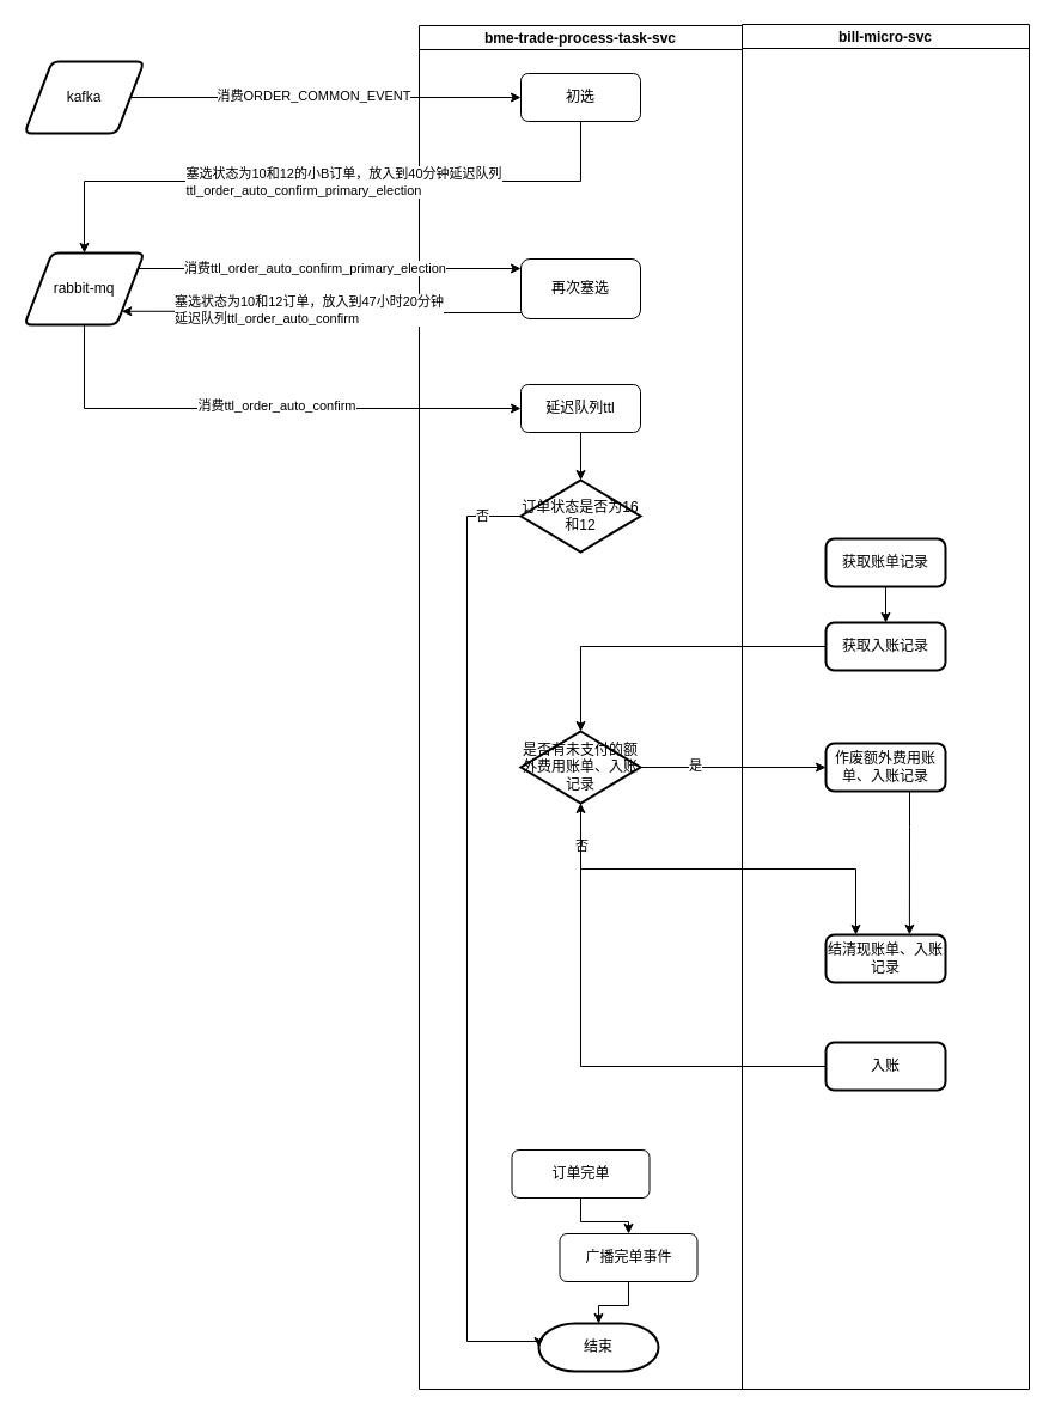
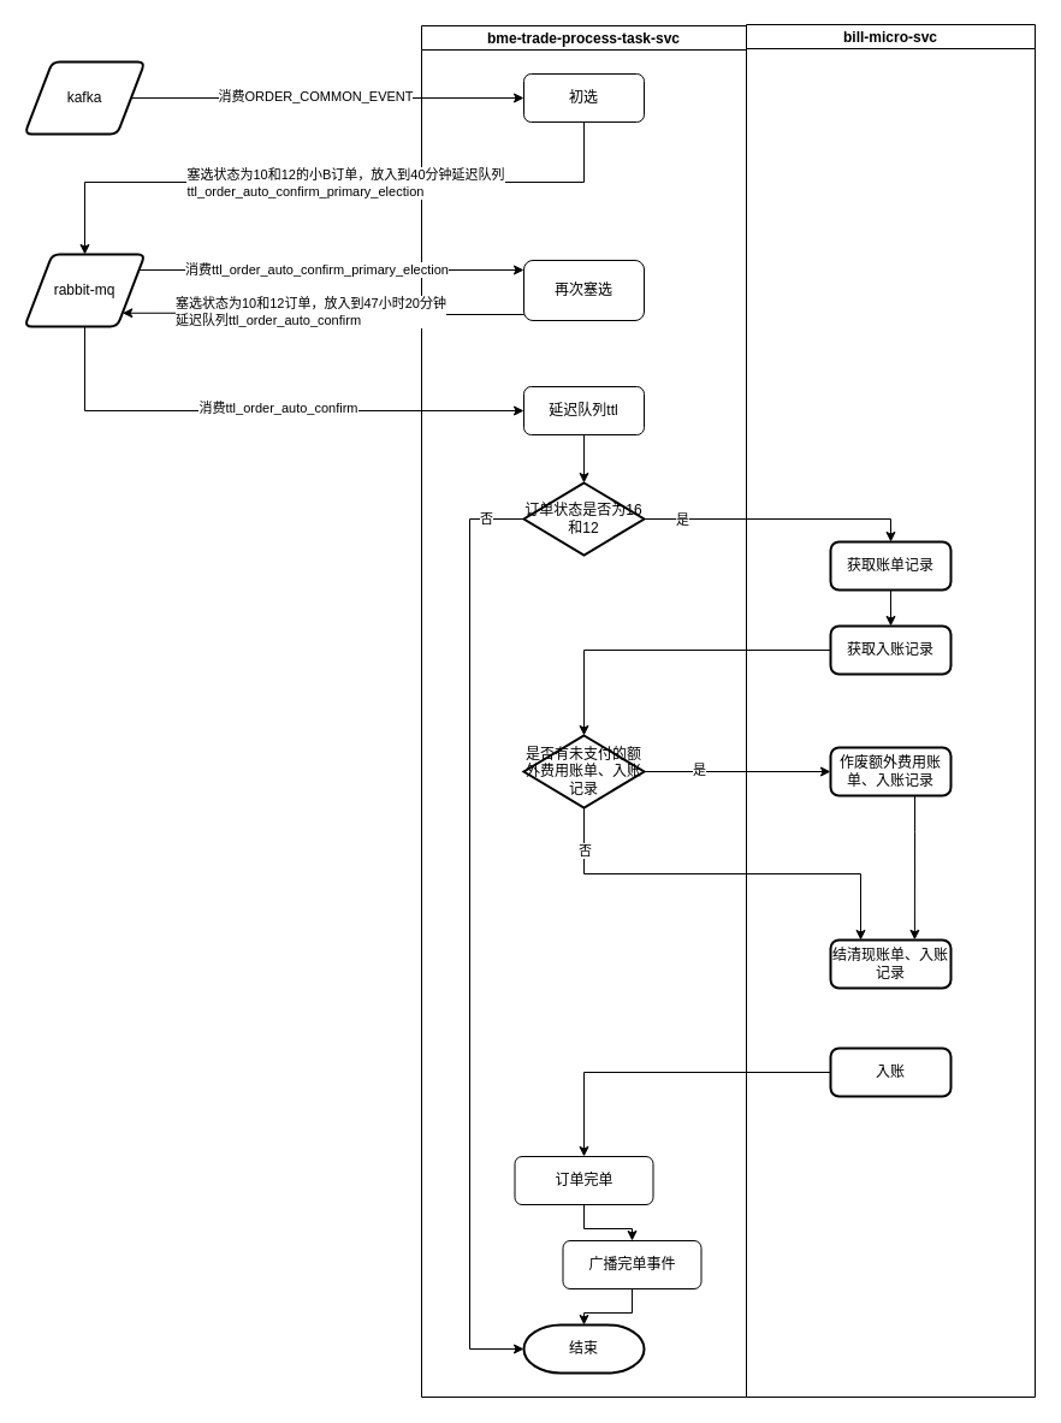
  <mxCell id="0" />
  <mxCell id="1" parent="0" />
  <mxCell id="2" value="bme-trade-process-task-svc" style="swimlane;startSize=20;" vertex="1" parent="1"><mxGeometry x="350" y="21" width="270" height="1140" as="geometry" /></mxCell>
  <mxCell id="3" value="初选" style="rounded=1;whiteSpace=wrap;html=1;" vertex="1" parent="2"><mxGeometry x="85" y="40" width="100" height="40" as="geometry" /></mxCell>
  <mxCell id="4" value="再次塞选" style="rounded=1;whiteSpace=wrap;html=1;" vertex="1" parent="2"><mxGeometry x="85" y="195" width="100" height="50" as="geometry" /></mxCell>
  <mxCell id="5" style="edgeStyle=orthogonalEdgeStyle;rounded=0;orthogonalLoop=1;jettySize=auto;html=1;entryX=0.5;entryY=0;entryDx=0;entryDy=0;entryPerimeter=0;" edge="1" parent="2" source="6" target="12"><mxGeometry relative="1" as="geometry" /></mxCell>
  <mxCell id="6" value="延迟队列ttl" style="rounded=1;whiteSpace=wrap;html=1;" vertex="1" parent="2"><mxGeometry x="85" y="300" width="100" height="40" as="geometry" /></mxCell>
  <mxCell id="7" style="edgeStyle=orthogonalEdgeStyle;rounded=0;orthogonalLoop=1;jettySize=auto;html=1;entryX=0.5;entryY=0;entryDx=0;entryDy=0;" edge="1" parent="2" source="8" target="10"><mxGeometry relative="1" as="geometry" /></mxCell>
  <mxCell id="8" value="订单完单" style="rounded=1;whiteSpace=wrap;html=1;" vertex="1" parent="2"><mxGeometry x="77.5" y="940" width="115" height="40" as="geometry" /></mxCell>
  <mxCell id="9" style="edgeStyle=orthogonalEdgeStyle;rounded=0;orthogonalLoop=1;jettySize=auto;html=1;entryX=0.5;entryY=0;entryDx=0;entryDy=0;entryPerimeter=0;" edge="1" parent="2" source="10" target="11"><mxGeometry relative="1" as="geometry" /></mxCell>
  <mxCell id="10" value="广播完单事件" style="rounded=1;whiteSpace=wrap;html=1;" vertex="1" parent="2"><mxGeometry x="117.5" y="1010" width="115" height="40" as="geometry" /></mxCell>
- <mxCell id="11" value="结束" style="strokeWidth=2;html=1;shape=mxgraph.flowchart.terminator;whiteSpace=wrap;" vertex="1" parent="2"><mxGeometry x="100" y="1085" width="100" height="40" as="geometry" /></mxCell>
+ <mxCell id="11" value="结束" style="strokeWidth=2;html=1;shape=mxgraph.flowchart.terminator;whiteSpace=wrap;" vertex="1" parent="2"><mxGeometry x="85" y="1080" width="100" height="40" as="geometry" /></mxCell>
  <mxCell id="12" value="订单状态是否为16和12" style="strokeWidth=2;html=1;shape=mxgraph.flowchart.decision;whiteSpace=wrap;" vertex="1" parent="2"><mxGeometry x="85" y="380" width="100" height="60" as="geometry" /></mxCell>
  <mxCell id="13" style="edgeStyle=orthogonalEdgeStyle;rounded=0;orthogonalLoop=1;jettySize=auto;html=1;entryX=0;entryY=0.5;entryDx=0;entryDy=0;entryPerimeter=0;exitX=0;exitY=0.5;exitDx=0;exitDy=0;exitPerimeter=0;" edge="1" parent="2" source="12" target="11"><mxGeometry relative="1" as="geometry"><mxPoint x="60" y="690" as="targetPoint" /><Array as="points"><mxPoint x="40" y="410" /><mxPoint x="40" y="1100" /></Array></mxGeometry></mxCell>
  <mxCell id="14" value="否" style="edgeLabel;html=1;align=center;verticalAlign=middle;resizable=0;points=[];" vertex="1" connectable="0" parent="13"><mxGeometry x="-0.917" y="-1" relative="1" as="geometry"><mxPoint as="offset" /></mxGeometry></mxCell>
  <mxCell id="15" value="是否有未支付的额外费用账单、入账记录" style="strokeWidth=2;html=1;shape=mxgraph.flowchart.decision;whiteSpace=wrap;" vertex="1" parent="2"><mxGeometry x="85" y="590" width="100" height="60" as="geometry" /></mxCell>
  <mxCell id="16" value="bill-micro-svc" style="swimlane;startSize=20;" vertex="1" parent="1"><mxGeometry x="620" y="20" width="240" height="1141" as="geometry" /></mxCell>
  <mxCell id="17" style="edgeStyle=orthogonalEdgeStyle;rounded=0;orthogonalLoop=1;jettySize=auto;html=1;exitX=0.5;exitY=1;exitDx=0;exitDy=0;entryX=0.5;entryY=0;entryDx=0;entryDy=0;" edge="1" parent="16" source="18" target="19"><mxGeometry relative="1" as="geometry" /></mxCell>
  <mxCell id="18" value="获取账单记录" style="rounded=1;whiteSpace=wrap;html=1;absoluteArcSize=1;arcSize=14;strokeWidth=2;" vertex="1" parent="16"><mxGeometry x="70" y="430" width="100" height="40" as="geometry" /></mxCell>
  <mxCell id="19" value="获取入账记录" style="rounded=1;whiteSpace=wrap;html=1;absoluteArcSize=1;arcSize=14;strokeWidth=2;" vertex="1" parent="16"><mxGeometry x="70" y="500" width="100" height="40" as="geometry" /></mxCell>
  <mxCell id="20" style="edgeStyle=orthogonalEdgeStyle;rounded=0;orthogonalLoop=1;jettySize=auto;html=1;entryX=0.699;entryY=-0.004;entryDx=0;entryDy=0;entryPerimeter=0;" edge="1" parent="16" source="21" target="22"><mxGeometry relative="1" as="geometry"><Array as="points"><mxPoint x="140" y="671" /><mxPoint x="140" y="671" /></Array></mxGeometry></mxCell>
  <mxCell id="21" value="作废额外费用账单、入账记录" style="rounded=1;whiteSpace=wrap;html=1;absoluteArcSize=1;arcSize=14;strokeWidth=2;" vertex="1" parent="16"><mxGeometry x="70" y="601" width="100" height="40" as="geometry" /></mxCell>
  <mxCell id="22" value="结清现账单、入账记录" style="rounded=1;whiteSpace=wrap;html=1;absoluteArcSize=1;arcSize=14;strokeWidth=2;" vertex="1" parent="16"><mxGeometry x="70" y="761" width="100" height="40" as="geometry" /></mxCell>
  <mxCell id="23" value="入账" style="rounded=1;whiteSpace=wrap;html=1;absoluteArcSize=1;arcSize=14;strokeWidth=2;" vertex="1" parent="16"><mxGeometry x="70" y="851" width="100" height="40" as="geometry" /></mxCell>
  <mxCell id="24" style="edgeStyle=orthogonalEdgeStyle;rounded=0;orthogonalLoop=1;jettySize=auto;html=1;entryX=0;entryY=0.5;entryDx=0;entryDy=0;exitX=1;exitY=0.5;exitDx=0;exitDy=0;" edge="1" parent="1" source="27" target="3"><mxGeometry relative="1" as="geometry"><mxPoint x="300" y="81" as="sourcePoint" /></mxGeometry></mxCell>
  <mxCell id="25" value="&lt;span style=&quot;color: rgba(0 , 0 , 0 , 0) ; font-family: monospace ; font-size: 0px ; background-color: rgb(248 , 249 , 250)&quot;&gt;%3CmxGraphModel%3E%3Croot%3E%3CmxCell%20id%3D%220%22%2F%3E%3CmxCell%20id%3D%221%22%20parent%3D%220%22%2F%3E%3CmxCell%20id%3D%222%22%20value%3D%22%E6%B6%88%E8%B4%B9%E5%B0%8Fb%E8%AE%A2%E5%8D%95%26lt%3Bbr%26gt%3B%E2%80%9C%E5%8F%B8%E6%9C%BA%E5%AE%8C%E5%8D%95%E2%80%9D%E4%B8%8E%E2%80%9C%E7%8E%B0%E9%87%91%E7%BB%93%E6%B8%85%E2%80%9D%E4%BA%8B%E4%BB%B6%26lt%3Bbr%26gt%3B%EF%BC%88%E5%8D%B3%E8%AE%A2%E5%8D%95%E7%8A%B6%E6%80%81%E4%B8%BA10%E5%92%8C12%EF%BC%89%22%20style%3D%22edgeLabel%3Bhtml%3D1%3Balign%3Dcenter%3BverticalAlign%3Dmiddle%3Bresizable%3D0%3Bpoints%3D%5B%5D%3B%22%20vertex%3D%221%22%20connectable%3D%220%22%20parent%3D%221%22%3E%3CmxGeometry%20x%3D%22193.333%22%20y%3D%22239.0%22%20as%3D%22geometry%22%2F%3E%3C%2FmxCell%3E%3C%2Froot%3E%3C%2FmxGraphModel%3E&lt;/span&gt;" style="edgeLabel;html=1;align=center;verticalAlign=middle;resizable=0;points=[];" vertex="1" connectable="0" parent="24"><mxGeometry x="-0.287" y="-2" relative="1" as="geometry"><mxPoint as="offset" /></mxGeometry></mxCell>
  <mxCell id="26" value="消费ORDER_COMMON_EVENT" style="edgeLabel;html=1;align=center;verticalAlign=middle;resizable=0;points=[];" vertex="1" connectable="0" parent="24"><mxGeometry x="-0.204" y="2" relative="1" as="geometry"><mxPoint x="23.17" as="offset" /></mxGeometry></mxCell>
  <mxCell id="27" value="kafka" style="shape=parallelogram;html=1;strokeWidth=2;perimeter=parallelogramPerimeter;whiteSpace=wrap;rounded=1;arcSize=12;size=0.23;" vertex="1" parent="1"><mxGeometry x="20" y="51" width="100" height="60" as="geometry" /></mxCell>
  <mxCell id="28" style="edgeStyle=orthogonalEdgeStyle;rounded=0;orthogonalLoop=1;jettySize=auto;html=1;exitX=1;exitY=0.25;exitDx=0;exitDy=0;" edge="1" parent="1" source="32"><mxGeometry relative="1" as="geometry"><mxPoint x="435" y="224" as="targetPoint" /><Array as="points"><mxPoint x="114" y="224" /><mxPoint x="435" y="224" /></Array></mxGeometry></mxCell>
  <mxCell id="29" value="消费&lt;span style=&quot;text-align: left&quot;&gt;ttl_order_auto_confirm_primary_election&lt;/span&gt;" style="edgeLabel;html=1;align=center;verticalAlign=middle;resizable=0;points=[];" vertex="1" connectable="0" parent="28"><mxGeometry x="-0.059" y="1" relative="1" as="geometry"><mxPoint as="offset" /></mxGeometry></mxCell>
  <mxCell id="30" style="edgeStyle=orthogonalEdgeStyle;rounded=0;orthogonalLoop=1;jettySize=auto;html=1;entryX=0;entryY=0.5;entryDx=0;entryDy=0;exitX=0.5;exitY=1;exitDx=0;exitDy=0;" edge="1" parent="1" source="32" target="6"><mxGeometry relative="1" as="geometry" /></mxCell>
  <mxCell id="31" value="消费&lt;span style=&quot;text-align: left&quot;&gt;ttl_order_auto_confirm&lt;/span&gt;" style="edgeLabel;html=1;align=center;verticalAlign=middle;resizable=0;points=[];" vertex="1" connectable="0" parent="30"><mxGeometry x="0.058" y="3" relative="1" as="geometry"><mxPoint as="offset" /></mxGeometry></mxCell>
  <mxCell id="32" value="rabbit-mq" style="shape=parallelogram;html=1;strokeWidth=2;perimeter=parallelogramPerimeter;whiteSpace=wrap;rounded=1;arcSize=12;size=0.23;" vertex="1" parent="1"><mxGeometry x="20" y="211" width="100" height="60" as="geometry" /></mxCell>
  <mxCell id="33" style="edgeStyle=orthogonalEdgeStyle;rounded=0;orthogonalLoop=1;jettySize=auto;html=1;entryX=0.5;entryY=0;entryDx=0;entryDy=0;exitX=0.5;exitY=1;exitDx=0;exitDy=0;" edge="1" parent="1" source="3" target="32"><mxGeometry relative="1" as="geometry"><Array as="points"><mxPoint x="485" y="151" /><mxPoint x="70" y="151" /></Array></mxGeometry></mxCell>
  <mxCell id="34" value="&lt;div style=&quot;text-align: left&quot;&gt;塞选状态为10和12的小B订单，放入到40分钟延迟队列&lt;br&gt;&lt;/div&gt;&lt;div style=&quot;text-align: left&quot;&gt;ttl_order_auto_confirm_primary_election&lt;br&gt;&lt;/div&gt;" style="edgeLabel;html=1;align=center;verticalAlign=middle;resizable=0;points=[];" vertex="1" connectable="0" parent="33"><mxGeometry x="-0.052" y="-1" relative="1" as="geometry"><mxPoint y="1" as="offset" /></mxGeometry></mxCell>
  <mxCell id="35" style="edgeStyle=orthogonalEdgeStyle;rounded=0;orthogonalLoop=1;jettySize=auto;html=1;exitX=0.003;exitY=0.9;exitDx=0;exitDy=0;exitPerimeter=0;entryX=1;entryY=1;entryDx=0;entryDy=0;" edge="1" parent="1" source="4" target="32"><mxGeometry relative="1" as="geometry"><mxPoint x="434" y="261" as="sourcePoint" /><mxPoint x="105" y="261" as="targetPoint" /><Array as="points" /></mxGeometry></mxCell>
  <mxCell id="36" value="塞选状态为&lt;span&gt;10和12订单，放入到47小时20分钟&lt;br&gt;延迟队列&lt;/span&gt;&lt;span style=&quot;font-size: 11px&quot;&gt;ttl_order_auto_confirm&lt;/span&gt;" style="edgeLabel;html=1;align=left;verticalAlign=middle;resizable=0;points=[];" vertex="1" connectable="0" parent="35"><mxGeometry x="0.098" y="-1" relative="1" as="geometry"><mxPoint x="-108.75" as="offset" /></mxGeometry></mxCell>
+ <mxCell id="37" style="edgeStyle=orthogonalEdgeStyle;rounded=0;orthogonalLoop=1;jettySize=auto;html=1;entryX=0.5;entryY=0;entryDx=0;entryDy=0;exitX=1;exitY=0.5;exitDx=0;exitDy=0;exitPerimeter=0;" edge="1" parent="1" source="12" target="18"><mxGeometry relative="1" as="geometry"><mxPoint x="485" y="471" as="sourcePoint" /><Array as="points"><mxPoint x="740" y="431" /></Array></mxGeometry></mxCell>
+ <mxCell id="38" value="是" style="edgeLabel;html=1;align=center;verticalAlign=middle;resizable=0;points=[];" vertex="1" connectable="0" parent="37"><mxGeometry x="-0.723" relative="1" as="geometry"><mxPoint as="offset" /></mxGeometry></mxCell>
  <mxCell id="39" style="edgeStyle=orthogonalEdgeStyle;rounded=0;orthogonalLoop=1;jettySize=auto;html=1;entryX=0.5;entryY=0;entryDx=0;entryDy=0;entryPerimeter=0;" edge="1" parent="1" source="19" target="15"><mxGeometry relative="1" as="geometry" /></mxCell>
  <mxCell id="40" style="edgeStyle=orthogonalEdgeStyle;rounded=0;orthogonalLoop=1;jettySize=auto;html=1;entryX=0;entryY=0.5;entryDx=0;entryDy=0;" edge="1" parent="1" source="15" target="21"><mxGeometry relative="1" as="geometry" /></mxCell>
  <mxCell id="41" value="是" style="edgeLabel;html=1;align=center;verticalAlign=middle;resizable=0;points=[];" vertex="1" connectable="0" parent="40"><mxGeometry x="-0.419" y="2" relative="1" as="geometry"><mxPoint as="offset" /></mxGeometry></mxCell>
  <mxCell id="42" style="edgeStyle=orthogonalEdgeStyle;rounded=0;orthogonalLoop=1;jettySize=auto;html=1;exitX=0.5;exitY=1;exitDx=0;exitDy=0;exitPerimeter=0;entryX=0.25;entryY=0;entryDx=0;entryDy=0;" edge="1" parent="1" source="15" target="22"><mxGeometry relative="1" as="geometry" /></mxCell>
  <mxCell id="43" value="否" style="edgeLabel;html=1;align=center;verticalAlign=middle;resizable=0;points=[];" vertex="1" connectable="0" parent="42"><mxGeometry x="-0.797" relative="1" as="geometry"><mxPoint as="offset" /></mxGeometry></mxCell>
- <mxCell id="44" style="edgeStyle=orthogonalEdgeStyle;rounded=0;orthogonalLoop=1;jettySize=auto;html=1;" edge="1" parent="1" source="23" target="15"><mxGeometry relative="1" as="geometry" /></mxCell>
+ <mxCell id="44" style="edgeStyle=orthogonalEdgeStyle;rounded=0;orthogonalLoop=1;jettySize=auto;html=1;entryX=0.5;entryY=0;entryDx=0;entryDy=0;" edge="1" parent="1" source="23" target="8"><mxGeometry relative="1" as="geometry" /></mxCell>
